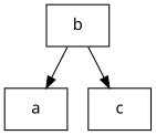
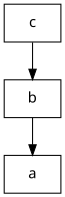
  digraph {
    node [fillcolor="#ECF0F1" fontname=Osaka shape=box style=styled]
    b
    a
    c
    b -> a
-   b -> c
+   c -> b
  }
